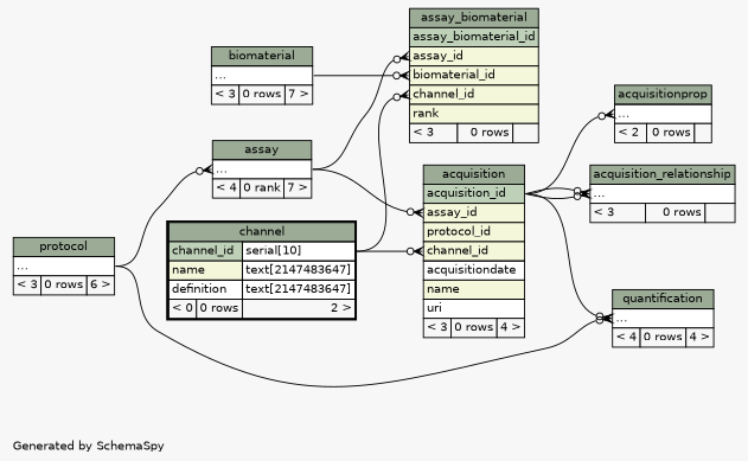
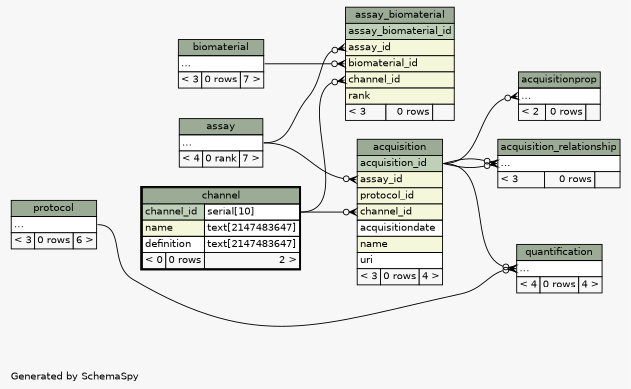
  digraph {
    bgcolor="#f7f7f7"
    fontname=Helvetica
    fontsize=11
    label="\nGenerated by SchemaSpy"
    labeljust=l
    nodesep=0.18
    rankdir=RL
    ranksep=0.46
    node [fontname=Helvetica fontsize=11 shape=plaintext]
    edge [arrowhead=none arrowsize=0.8 arrowtail=crowodot dir=back headport="elipses:e" tailport="elipses:w"]
    n1 [label=<     <TABLE BORDER="0" CELLBORDER="1" CELLSPACING="0" BGCOLOR="#ffffff">       <TR><TD COLSPAN="3" BGCOLOR="#9bab96" ALIGN="CENTER">acquisition</TD></TR>       <TR><TD PORT="acquisition_id" COLSPAN="3" BGCOLOR="#bed1b8" ALIGN="LEFT">acquisition_id</TD></TR>       <TR><TD PORT="assay_id" COLSPAN="3" BGCOLOR="#f4f7da" ALIGN="LEFT">assay_id</TD></TR>       <TR><TD PORT="protocol_id" COLSPAN="3" BGCOLOR="#f4f7da" ALIGN="LEFT">protocol_id</TD></TR>       <TR><TD PORT="channel_id" COLSPAN="3" BGCOLOR="#f4f7da" ALIGN="LEFT">channel_id</TD></TR>       <TR><TD PORT="acquisitiondate" COLSPAN="3" ALIGN="LEFT">acquisitiondate</TD></TR>       <TR><TD PORT="name" COLSPAN="3" BGCOLOR="#f4f7da" ALIGN="LEFT">name</TD></TR>       <TR><TD PORT="uri" COLSPAN="3" ALIGN="LEFT">uri</TD></TR>       <TR><TD ALIGN="LEFT" BGCOLOR="#f7f7f7">&lt; 3</TD><TD ALIGN="RIGHT" BGCOLOR="#f7f7f7">0 rows</TD><TD ALIGN="RIGHT" BGCOLOR="#f7f7f7">4 &gt;</TD></TR>     </TABLE>>]
    n2 [label=<     <TABLE BORDER="0" CELLBORDER="1" CELLSPACING="0" BGCOLOR="#ffffff">       <TR><TD COLSPAN="3" BGCOLOR="#9bab96" ALIGN="CENTER">assay</TD></TR>       <TR><TD PORT="elipses" COLSPAN="3" ALIGN="LEFT">...</TD></TR>       <TR><TD ALIGN="LEFT" BGCOLOR="#f7f7f7">&lt; 4</TD><TD ALIGN="RIGHT" BGCOLOR="#f7f7f7">0 rank</TD><TD ALIGN="RIGHT" BGCOLOR="#f7f7f7">7 &gt;</TD></TR>     </TABLE>>]
    n3 [label=<     <TABLE BORDER="2" CELLBORDER="1" CELLSPACING="0" BGCOLOR="#ffffff">       <TR><TD COLSPAN="3" BGCOLOR="#9bab96" ALIGN="CENTER">channel</TD></TR>       <TR><TD PORT="channel_id" COLSPAN="2" BGCOLOR="#bed1b8" ALIGN="LEFT">channel_id</TD><TD PORT="channel_id.type" ALIGN="LEFT">serial[10]</TD></TR>       <TR><TD PORT="name" COLSPAN="2" BGCOLOR="#f4f7da" ALIGN="LEFT">name</TD><TD PORT="name.type" ALIGN="LEFT">text[2147483647]</TD></TR>       <TR><TD PORT="definition" COLSPAN="2" ALIGN="LEFT">definition</TD><TD PORT="definition.type" ALIGN="LEFT">text[2147483647]</TD></TR>       <TR><TD ALIGN="LEFT" BGCOLOR="#f7f7f7">&lt; 0</TD><TD ALIGN="RIGHT" BGCOLOR="#f7f7f7">0 rows</TD><TD ALIGN="RIGHT" BGCOLOR="#f7f7f7">2 &gt;</TD></TR>     </TABLE>>]
    n4 [label=<     <TABLE BORDER="0" CELLBORDER="1" CELLSPACING="0" BGCOLOR="#ffffff">       <TR><TD COLSPAN="3" BGCOLOR="#9bab96" ALIGN="CENTER">protocol</TD></TR>       <TR><TD PORT="elipses" COLSPAN="3" ALIGN="LEFT">...</TD></TR>       <TR><TD ALIGN="LEFT" BGCOLOR="#f7f7f7">&lt; 3</TD><TD ALIGN="RIGHT" BGCOLOR="#f7f7f7">0 rows</TD><TD ALIGN="RIGHT" BGCOLOR="#f7f7f7">6 &gt;</TD></TR>     </TABLE>>]
    n5 [label=<     <TABLE BORDER="0" CELLBORDER="1" CELLSPACING="0" BGCOLOR="#ffffff">       <TR><TD COLSPAN="3" BGCOLOR="#9bab96" ALIGN="CENTER">acquisition_relationship</TD></TR>       <TR><TD PORT="elipses" COLSPAN="3" ALIGN="LEFT">...</TD></TR>       <TR><TD ALIGN="LEFT" BGCOLOR="#f7f7f7">&lt; 3</TD><TD ALIGN="RIGHT" BGCOLOR="#f7f7f7">0 rows</TD><TD ALIGN="RIGHT" BGCOLOR="#f7f7f7">  </TD></TR>     </TABLE>>]
    n6 [label=<     <TABLE BORDER="0" CELLBORDER="1" CELLSPACING="0" BGCOLOR="#ffffff">       <TR><TD COLSPAN="3" BGCOLOR="#9bab96" ALIGN="CENTER">acquisitionprop</TD></TR>       <TR><TD PORT="elipses" COLSPAN="3" ALIGN="LEFT">...</TD></TR>       <TR><TD ALIGN="LEFT" BGCOLOR="#f7f7f7">&lt; 2</TD><TD ALIGN="RIGHT" BGCOLOR="#f7f7f7">0 rows</TD><TD ALIGN="RIGHT" BGCOLOR="#f7f7f7">  </TD></TR>     </TABLE>>]
    n7 [label=<     <TABLE BORDER="0" CELLBORDER="1" CELLSPACING="0" BGCOLOR="#ffffff">       <TR><TD COLSPAN="3" BGCOLOR="#9bab96" ALIGN="CENTER">assay_biomaterial</TD></TR>       <TR><TD PORT="assay_biomaterial_id" COLSPAN="3" BGCOLOR="#bed1b8" ALIGN="LEFT">assay_biomaterial_id</TD></TR>       <TR><TD PORT="assay_id" COLSPAN="3" BGCOLOR="#f4f7da" ALIGN="LEFT">assay_id</TD></TR>       <TR><TD PORT="biomaterial_id" COLSPAN="3" BGCOLOR="#f4f7da" ALIGN="LEFT">biomaterial_id</TD></TR>       <TR><TD PORT="channel_id" COLSPAN="3" BGCOLOR="#f4f7da" ALIGN="LEFT">channel_id</TD></TR>       <TR><TD PORT="rank" COLSPAN="3" BGCOLOR="#f4f7da" ALIGN="LEFT">rank</TD></TR>       <TR><TD ALIGN="LEFT" BGCOLOR="#f7f7f7">&lt; 3</TD><TD ALIGN="RIGHT" BGCOLOR="#f7f7f7">0 rows</TD><TD ALIGN="RIGHT" BGCOLOR="#f7f7f7">  </TD></TR>     </TABLE>>]
    n8 [label=<     <TABLE BORDER="0" CELLBORDER="1" CELLSPACING="0" BGCOLOR="#ffffff">       <TR><TD COLSPAN="3" BGCOLOR="#9bab96" ALIGN="CENTER">biomaterial</TD></TR>       <TR><TD PORT="elipses" COLSPAN="3" ALIGN="LEFT">...</TD></TR>       <TR><TD ALIGN="LEFT" BGCOLOR="#f7f7f7">&lt; 3</TD><TD ALIGN="RIGHT" BGCOLOR="#f7f7f7">0 rows</TD><TD ALIGN="RIGHT" BGCOLOR="#f7f7f7">7 &gt;</TD></TR>     </TABLE>>]
    n9 [label=<     <TABLE BORDER="0" CELLBORDER="1" CELLSPACING="0" BGCOLOR="#ffffff">       <TR><TD COLSPAN="3" BGCOLOR="#9bab96" ALIGN="CENTER">quantification</TD></TR>       <TR><TD PORT="elipses" COLSPAN="3" ALIGN="LEFT">...</TD></TR>       <TR><TD ALIGN="LEFT" BGCOLOR="#f7f7f7">&lt; 4</TD><TD ALIGN="RIGHT" BGCOLOR="#f7f7f7">0 rows</TD><TD ALIGN="RIGHT" BGCOLOR="#f7f7f7">4 &gt;</TD></TR>     </TABLE>>]
    n1 -> n2 [tailport="assay_id:w"]
    n1 -> n3 [headport="channel_id.type:e" tailport="channel_id:w"]
-   n2 -> n4
    n5 -> n1 [headport="acquisition_id:e"]
    n5 -> n1 [headport="acquisition_id:e"]
    n6 -> n1 [headport="acquisition_id:e"]
    n7 -> n2 [tailport="assay_id:w"]
    n7 -> n3 [headport="channel_id.type:e" tailport="channel_id:w"]
    n7 -> n8 [tailport="biomaterial_id:w"]
    n9 -> n1 [headport="acquisition_id:e"]
    n9 -> n4
  }
